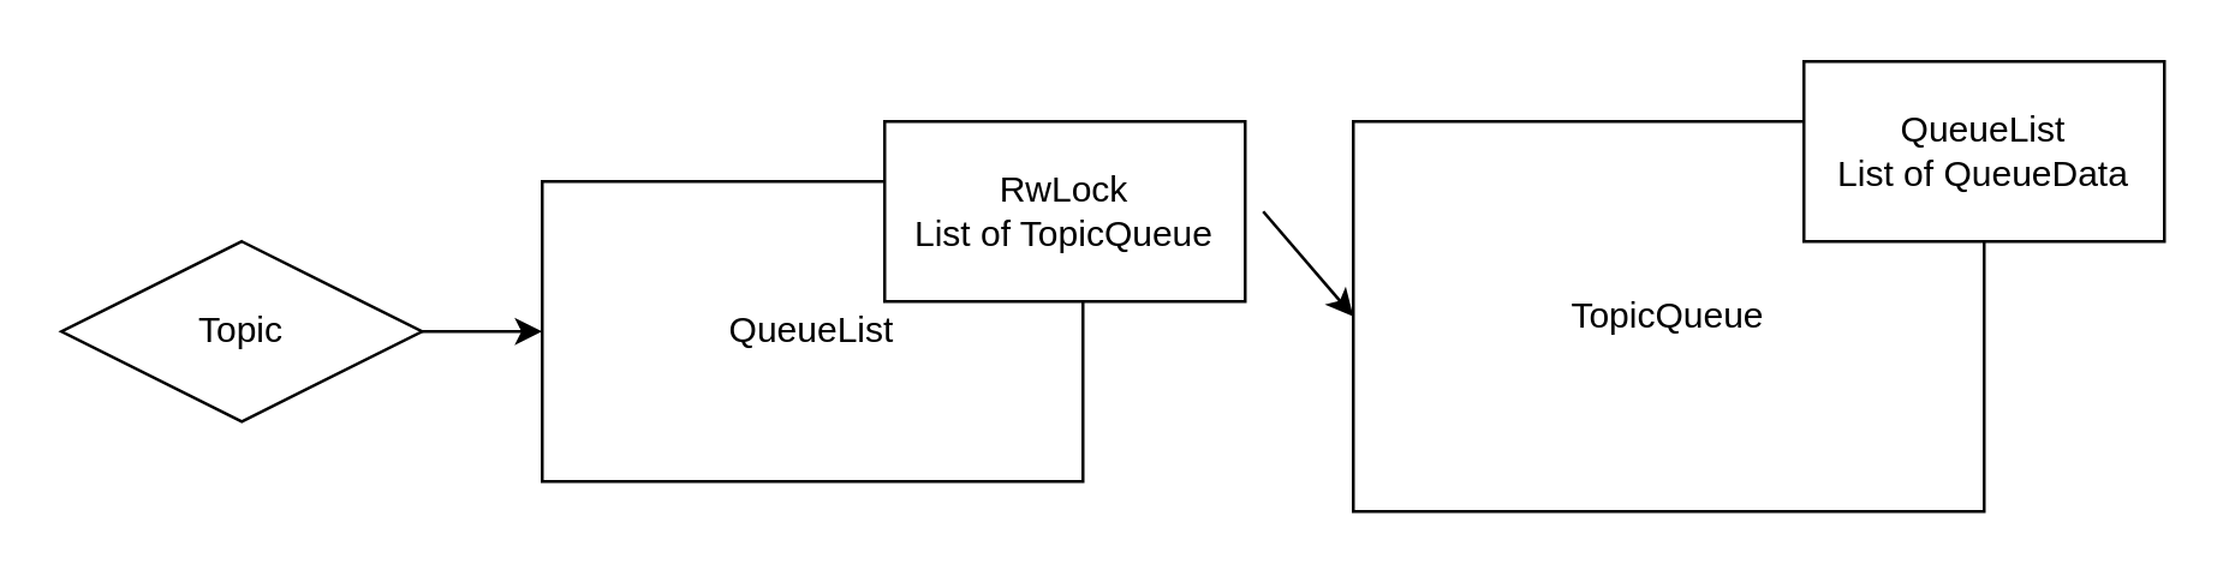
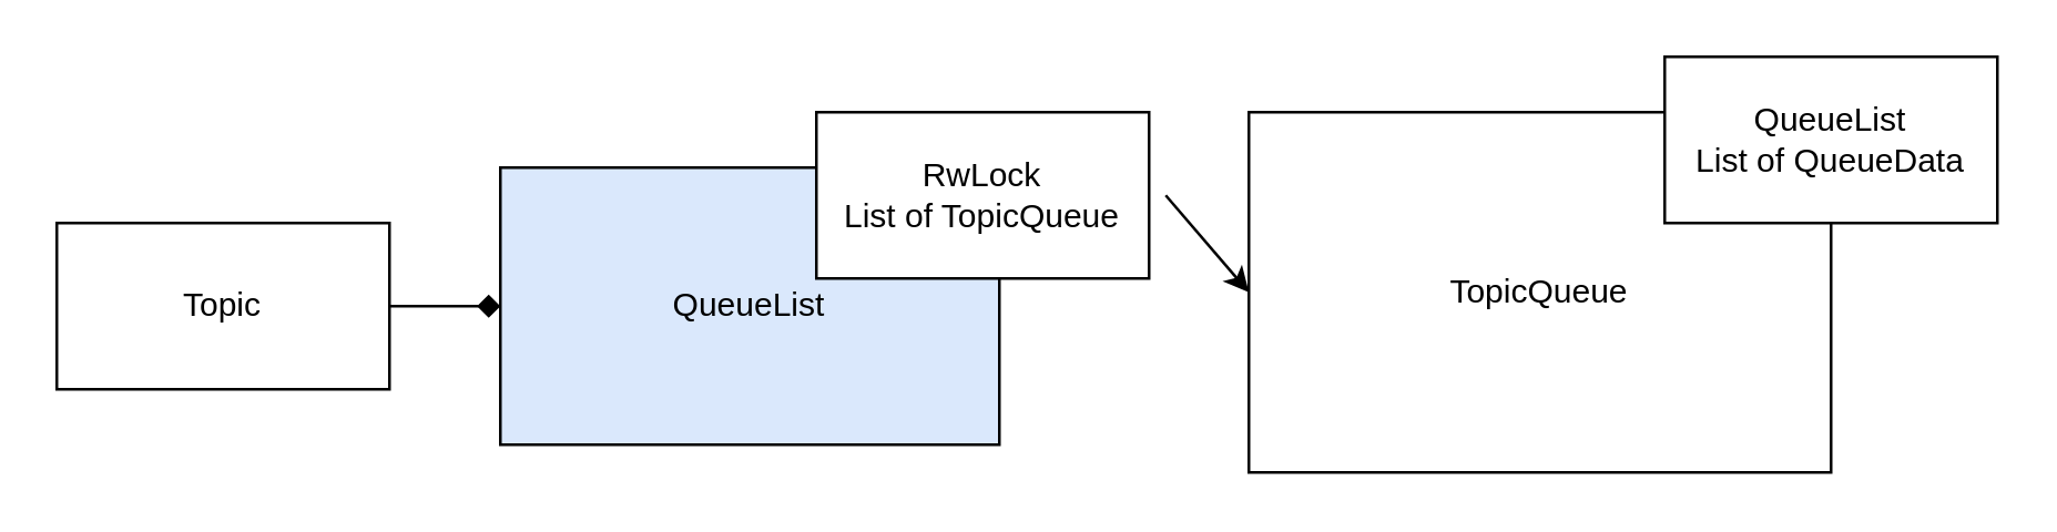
  <mxCell id="0" />
  <mxCell id="1" parent="0" />
- <mxCell id="2" value="Topic" style="rhombus;whiteSpace=wrap;html=1;" vertex="1" parent="1"><mxGeometry x="20" y="80" width="120" height="60" as="geometry" /></mxCell>
- <mxCell id="3" value="QueueList" style="rounded=0;whiteSpace=wrap;html=1;" vertex="1" parent="1"><mxGeometry x="180" y="60" width="180" height="100" as="geometry" /></mxCell>
- <mxCell id="4" value="" style="endArrow=classic;html=1;exitX=1;exitY=0.5;exitDx=0;exitDy=0;entryX=0;entryY=0.5;entryDx=0;entryDy=0;" edge="1" parent="1" source="2" target="3"><mxGeometry width="50" height="50" relative="1" as="geometry"><mxPoint x="390" y="140" as="sourcePoint" /><mxPoint x="180" y="90" as="targetPoint" /></mxGeometry></mxCell>
+ <mxCell id="2" value="Topic" style="rounded=0;whiteSpace=wrap;html=1;" vertex="1" parent="1"><mxGeometry x="20" y="80" width="120" height="60" as="geometry" /></mxCell>
+ <mxCell id="3" value="QueueList" style="rounded=0;whiteSpace=wrap;html=1;fillColor=#dae8fc;" vertex="1" parent="1"><mxGeometry x="180" y="60" width="180" height="100" as="geometry" /></mxCell>
+ <mxCell id="4" value="" style="endArrow=diamond;html=1;exitX=1;exitY=0.5;exitDx=0;exitDy=0;entryX=0;entryY=0.5;entryDx=0;entryDy=0;" edge="1" parent="1" source="2" target="3"><mxGeometry width="50" height="50" relative="1" as="geometry"><mxPoint x="390" y="140" as="sourcePoint" /><mxPoint x="180" y="90" as="targetPoint" /></mxGeometry></mxCell>
  <mxCell id="5" value="RwLock&lt;br&gt;List of TopicQueue" style="rounded=0;whiteSpace=wrap;html=1;" vertex="1" parent="1"><mxGeometry x="294" y="40" width="120" height="60" as="geometry" /></mxCell>
  <mxCell id="6" value="TopicQueue" style="rounded=0;whiteSpace=wrap;html=1;" vertex="1" parent="1"><mxGeometry x="450" y="40" width="210" height="130" as="geometry" /></mxCell>
  <mxCell id="7" value="" style="endArrow=classic;html=1;entryX=0;entryY=0.5;entryDx=0;entryDy=0;" edge="1" parent="1" target="6"><mxGeometry width="50" height="50" relative="1" as="geometry"><mxPoint x="420" y="70" as="sourcePoint" /><mxPoint x="470" y="90" as="targetPoint" /></mxGeometry></mxCell>
  <mxCell id="8" value="QueueList&lt;br&gt;List of QueueData" style="rounded=0;whiteSpace=wrap;html=1;" vertex="1" parent="1"><mxGeometry x="600" y="20" width="120" height="60" as="geometry" /></mxCell>
